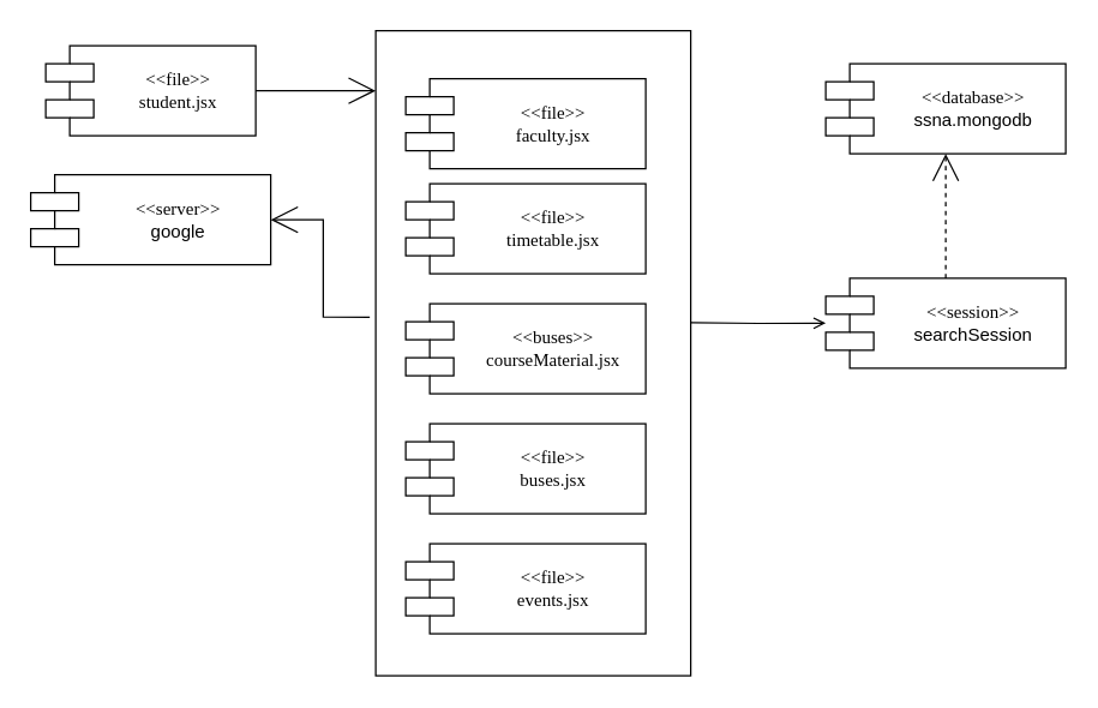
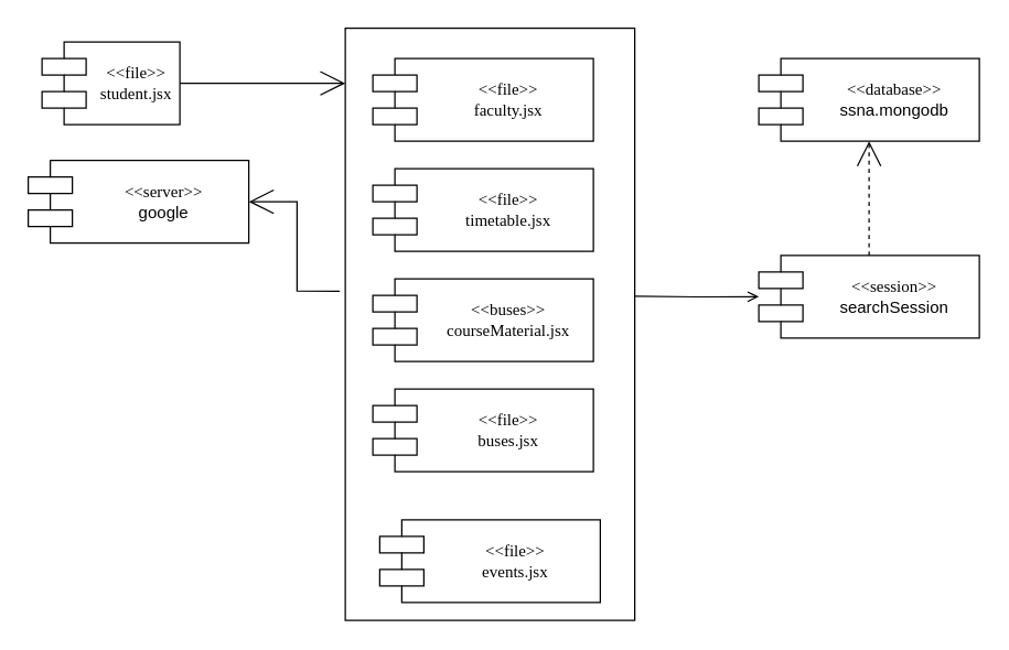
  <mxCell id="0" />
  <mxCell id="1" parent="0" />
  <mxCell id="2" value="" style="rounded=0;whiteSpace=wrap;html=1;" vertex="1" parent="1"><mxGeometry x="250" y="20" width="210" height="430" as="geometry" /></mxCell>
- <mxCell id="3" value="&lt;div style=&quot;&quot;&gt;&lt;span style=&quot;background-color: initial;&quot;&gt;&amp;lt;&amp;lt;file&amp;gt;&amp;gt;&lt;/span&gt;&lt;/div&gt;&lt;div style=&quot;&quot;&gt;&lt;span style=&quot;background-color: initial;&quot;&gt;student.jsx&lt;/span&gt;&lt;/div&gt;" style="shape=component;align=center;spacingLeft=36;rounded=0;shadow=0;comic=0;labelBackgroundColor=none;strokeWidth=1;fontFamily=Verdana;fontSize=12;html=1;movable=1;resizable=1;rotatable=1;deletable=1;editable=1;locked=0;connectable=1;" vertex="1" parent="1"><mxGeometry x="30" y="30" width="140" height="60" as="geometry" /></mxCell>
+ <mxCell id="3" value="&lt;div style=&quot;&quot;&gt;&lt;span style=&quot;background-color: initial;&quot;&gt;&amp;lt;&amp;lt;file&amp;gt;&amp;gt;&lt;/span&gt;&lt;/div&gt;&lt;div style=&quot;&quot;&gt;&lt;span style=&quot;background-color: initial;&quot;&gt;student.jsx&lt;/span&gt;&lt;/div&gt;" style="shape=component;align=center;spacingLeft=36;rounded=0;shadow=0;comic=0;labelBackgroundColor=none;strokeWidth=1;fontFamily=Verdana;fontSize=12;html=1;movable=1;resizable=1;rotatable=1;deletable=1;editable=1;locked=0;connectable=1;" vertex="1" parent="1"><mxGeometry x="30" y="30" width="100" height="60" as="geometry" /></mxCell>
  <mxCell id="4" style="edgeStyle=orthogonalEdgeStyle;rounded=0;html=1;labelBackgroundColor=none;startArrow=none;startFill=0;startSize=8;endArrow=open;endFill=0;endSize=16;fontFamily=Verdana;fontSize=12;" edge="1" parent="1" source="3"><mxGeometry relative="1" as="geometry"><Array as="points" /><mxPoint x="250" y="60" as="targetPoint" /></mxGeometry></mxCell>
- <mxCell id="5" value="&lt;div style=&quot;&quot;&gt;&lt;span style=&quot;background-color: initial;&quot;&gt;&amp;lt;&amp;lt;file&amp;gt;&amp;gt;&lt;/span&gt;&lt;/div&gt;&lt;div style=&quot;&quot;&gt;&lt;span style=&quot;background-color: initial;&quot;&gt;faculty.jsx&lt;/span&gt;&lt;/div&gt;" style="shape=component;align=center;spacingLeft=36;rounded=0;shadow=0;comic=0;labelBackgroundColor=none;strokeWidth=1;fontFamily=Verdana;fontSize=12;html=1;" vertex="1" parent="1"><mxGeometry x="270" y="52" width="160" height="60" as="geometry" /></mxCell>
+ <mxCell id="5" value="&lt;div style=&quot;&quot;&gt;&lt;span style=&quot;background-color: initial;&quot;&gt;&amp;lt;&amp;lt;file&amp;gt;&amp;gt;&lt;/span&gt;&lt;/div&gt;&lt;div style=&quot;&quot;&gt;&lt;span style=&quot;background-color: initial;&quot;&gt;faculty.jsx&lt;/span&gt;&lt;/div&gt;" style="shape=component;align=center;spacingLeft=36;rounded=0;shadow=0;comic=0;labelBackgroundColor=none;strokeWidth=1;fontFamily=Verdana;fontSize=12;html=1;" vertex="1" parent="1"><mxGeometry x="270" y="42" width="160" height="60" as="geometry" /></mxCell>
  <mxCell id="6" value="&lt;div style=&quot;&quot;&gt;&lt;span style=&quot;background-color: initial;&quot;&gt;&amp;lt;&amp;lt;file&amp;gt;&amp;gt;&lt;/span&gt;&lt;/div&gt;&lt;div style=&quot;&quot;&gt;&lt;span style=&quot;background-color: initial;&quot;&gt;timetable.jsx&lt;/span&gt;&lt;/div&gt;" style="shape=component;align=center;spacingLeft=36;rounded=0;shadow=0;comic=0;labelBackgroundColor=none;strokeWidth=1;fontFamily=Verdana;fontSize=12;html=1;" vertex="1" parent="1"><mxGeometry x="270" y="122" width="160" height="60" as="geometry" /></mxCell>
  <mxCell id="7" value="&lt;div style=&quot;&quot;&gt;&lt;span style=&quot;background-color: initial;&quot;&gt;&amp;lt;&amp;lt;buses&amp;gt;&amp;gt;&lt;/span&gt;&lt;/div&gt;&lt;div style=&quot;&quot;&gt;&lt;span style=&quot;background-color: initial;&quot;&gt;courseMaterial.jsx&lt;/span&gt;&lt;/div&gt;" style="shape=component;align=center;spacingLeft=36;rounded=0;shadow=0;comic=0;labelBackgroundColor=none;strokeWidth=1;fontFamily=Verdana;fontSize=12;html=1;" vertex="1" parent="1"><mxGeometry x="270" y="202" width="160" height="60" as="geometry" /></mxCell>
  <mxCell id="8" value="&lt;div style=&quot;&quot;&gt;&lt;span style=&quot;background-color: initial;&quot;&gt;&amp;lt;&amp;lt;file&amp;gt;&amp;gt;&lt;/span&gt;&lt;/div&gt;&lt;div style=&quot;&quot;&gt;&lt;span style=&quot;background-color: initial;&quot;&gt;buses.jsx&lt;/span&gt;&lt;/div&gt;" style="shape=component;align=center;spacingLeft=36;rounded=0;shadow=0;comic=0;labelBackgroundColor=none;strokeWidth=1;fontFamily=Verdana;fontSize=12;html=1;" vertex="1" parent="1"><mxGeometry x="270" y="282" width="160" height="60" as="geometry" /></mxCell>
- <mxCell id="9" value="&lt;div style=&quot;&quot;&gt;&lt;span style=&quot;background-color: initial;&quot;&gt;&amp;lt;&amp;lt;file&amp;gt;&amp;gt;&lt;/span&gt;&lt;/div&gt;&lt;div style=&quot;&quot;&gt;&lt;span style=&quot;background-color: initial;&quot;&gt;events.jsx&lt;/span&gt;&lt;/div&gt;" style="shape=component;align=center;spacingLeft=36;rounded=0;shadow=0;comic=0;labelBackgroundColor=none;strokeWidth=1;fontFamily=Verdana;fontSize=12;html=1;" vertex="1" parent="1"><mxGeometry x="270" y="362" width="160" height="60" as="geometry" /></mxCell>
+ <mxCell id="9" value="&lt;div style=&quot;&quot;&gt;&lt;span style=&quot;background-color: initial;&quot;&gt;&amp;lt;&amp;lt;file&amp;gt;&amp;gt;&lt;/span&gt;&lt;/div&gt;&lt;div style=&quot;&quot;&gt;&lt;span style=&quot;background-color: initial;&quot;&gt;events.jsx&lt;/span&gt;&lt;/div&gt;" style="shape=component;align=center;spacingLeft=36;rounded=0;shadow=0;comic=0;labelBackgroundColor=none;strokeWidth=1;fontFamily=Verdana;fontSize=12;html=1;" vertex="1" parent="1"><mxGeometry x="275" y="377" width="160" height="60" as="geometry" /></mxCell>
  <mxCell id="10" value="&lt;div style=&quot;&quot;&gt;&amp;lt;&amp;lt;database&amp;gt;&amp;gt;&lt;br style=&quot;border-color: var(--border-color); font-family: Helvetica;&quot;&gt;&lt;span style=&quot;font-family: Helvetica;&quot;&gt;ssna.mongodb&lt;/span&gt;&lt;br&gt;&lt;/div&gt;" style="shape=component;align=center;spacingLeft=36;rounded=0;shadow=0;comic=0;labelBackgroundColor=none;strokeWidth=1;fontFamily=Verdana;fontSize=12;html=1;" vertex="1" parent="1"><mxGeometry x="550" y="42" width="160" height="60" as="geometry" /></mxCell>
  <mxCell id="11" style="edgeStyle=orthogonalEdgeStyle;rounded=0;html=1;labelBackgroundColor=none;startArrow=none;startFill=0;endArrow=open;endFill=0;fontFamily=Verdana;fontSize=12;" edge="1" parent="1"><mxGeometry relative="1" as="geometry"><Array as="points" /><mxPoint x="460" y="214.57" as="sourcePoint" /><mxPoint x="550" y="215" as="targetPoint" /></mxGeometry></mxCell>
  <mxCell id="12" value="&lt;div style=&quot;&quot;&gt;&amp;lt;&amp;lt;session&amp;gt;&amp;gt;&lt;br style=&quot;border-color: var(--border-color); font-family: Helvetica;&quot;&gt;&lt;span style=&quot;font-family: Helvetica;&quot;&gt;searchSession&lt;/span&gt;&lt;br&gt;&lt;/div&gt;" style="shape=component;align=center;spacingLeft=36;rounded=0;shadow=0;comic=0;labelBackgroundColor=none;strokeWidth=1;fontFamily=Verdana;fontSize=12;html=1;" vertex="1" parent="1"><mxGeometry x="550" y="185" width="160" height="60" as="geometry" /></mxCell>
  <mxCell id="13" style="edgeStyle=orthogonalEdgeStyle;rounded=0;html=1;labelBackgroundColor=none;startArrow=none;startFill=0;startSize=8;endArrow=open;endFill=0;endSize=16;fontFamily=Verdana;fontSize=12;exitX=0.5;exitY=0;exitDx=0;exitDy=0;entryX=0.5;entryY=1;entryDx=0;entryDy=0;dashed=1;" edge="1" parent="1" source="12" target="10"><mxGeometry relative="1" as="geometry"><Array as="points" /><mxPoint x="510" y="151.57" as="sourcePoint" /><mxPoint x="640" y="151.57" as="targetPoint" /></mxGeometry></mxCell>
  <mxCell id="14" value="&lt;div style=&quot;&quot;&gt;&amp;lt;&amp;lt;server&amp;gt;&amp;gt;&lt;br style=&quot;border-color: var(--border-color); font-family: Helvetica;&quot;&gt;&lt;span style=&quot;font-family: Helvetica;&quot;&gt;google&lt;/span&gt;&lt;br&gt;&lt;/div&gt;" style="shape=component;align=center;spacingLeft=36;rounded=0;shadow=0;comic=0;labelBackgroundColor=none;strokeWidth=1;fontFamily=Verdana;fontSize=12;html=1;" vertex="1" parent="1"><mxGeometry x="20" y="116" width="160" height="60" as="geometry" /></mxCell>
  <mxCell id="15" style="edgeStyle=orthogonalEdgeStyle;rounded=0;html=1;labelBackgroundColor=none;startArrow=none;startFill=0;startSize=8;endArrow=open;endFill=0;endSize=16;fontFamily=Verdana;fontSize=12;exitX=-0.019;exitY=0.444;exitDx=0;exitDy=0;exitPerimeter=0;entryX=1;entryY=0.5;entryDx=0;entryDy=0;" edge="1" parent="1" source="2" target="14"><mxGeometry relative="1" as="geometry"><Array as="points" /><mxPoint x="140" y="270" as="sourcePoint" /><mxPoint x="230" y="270.43" as="targetPoint" /></mxGeometry></mxCell>
